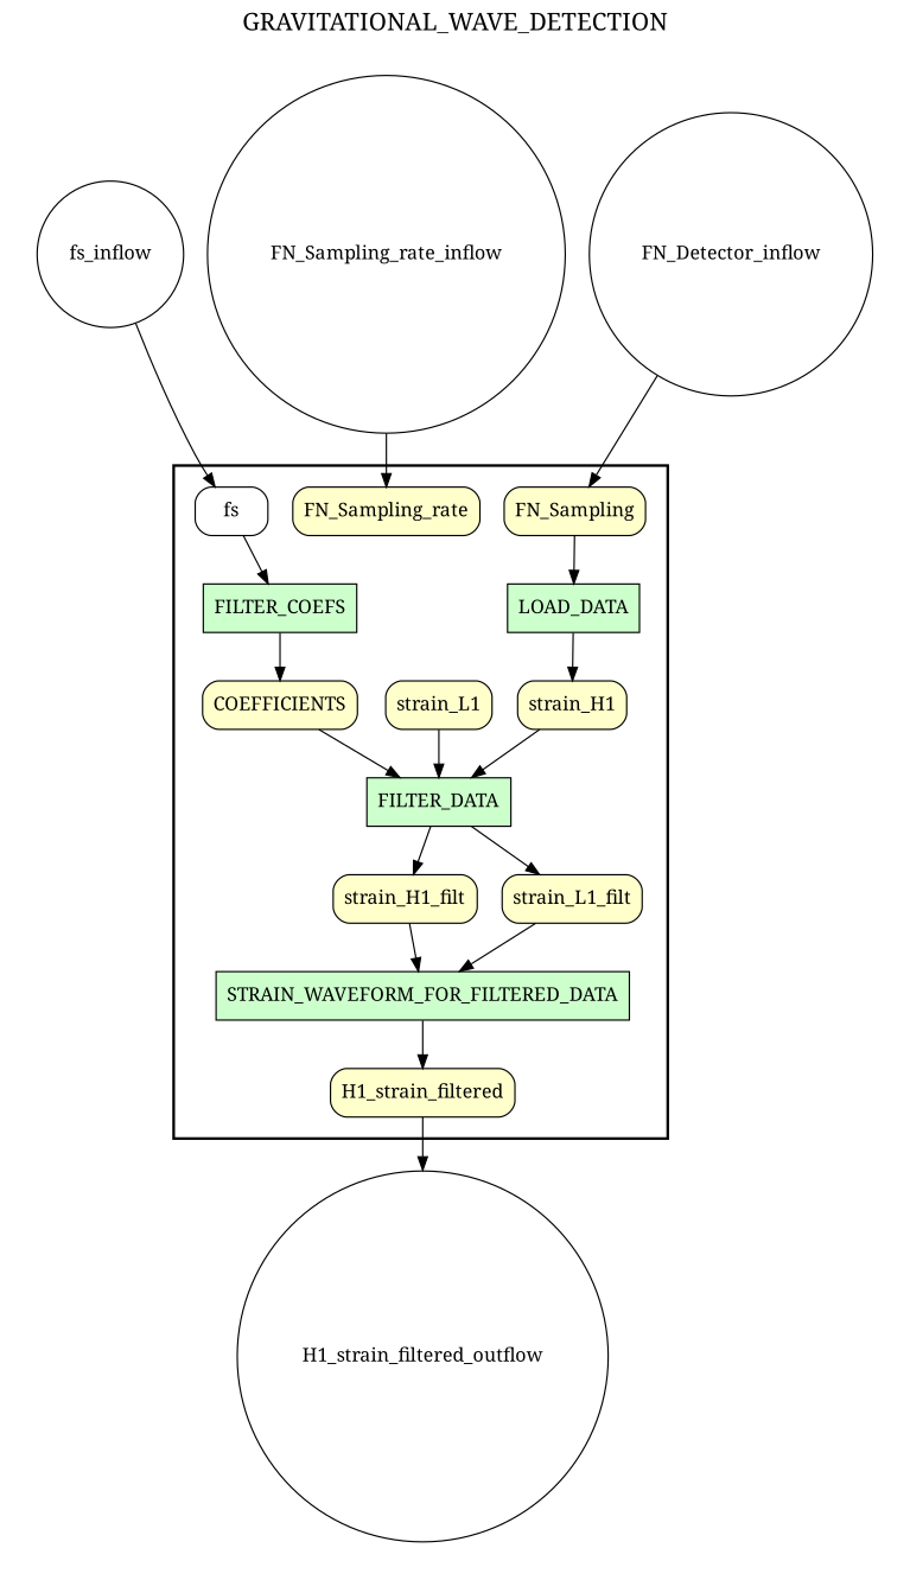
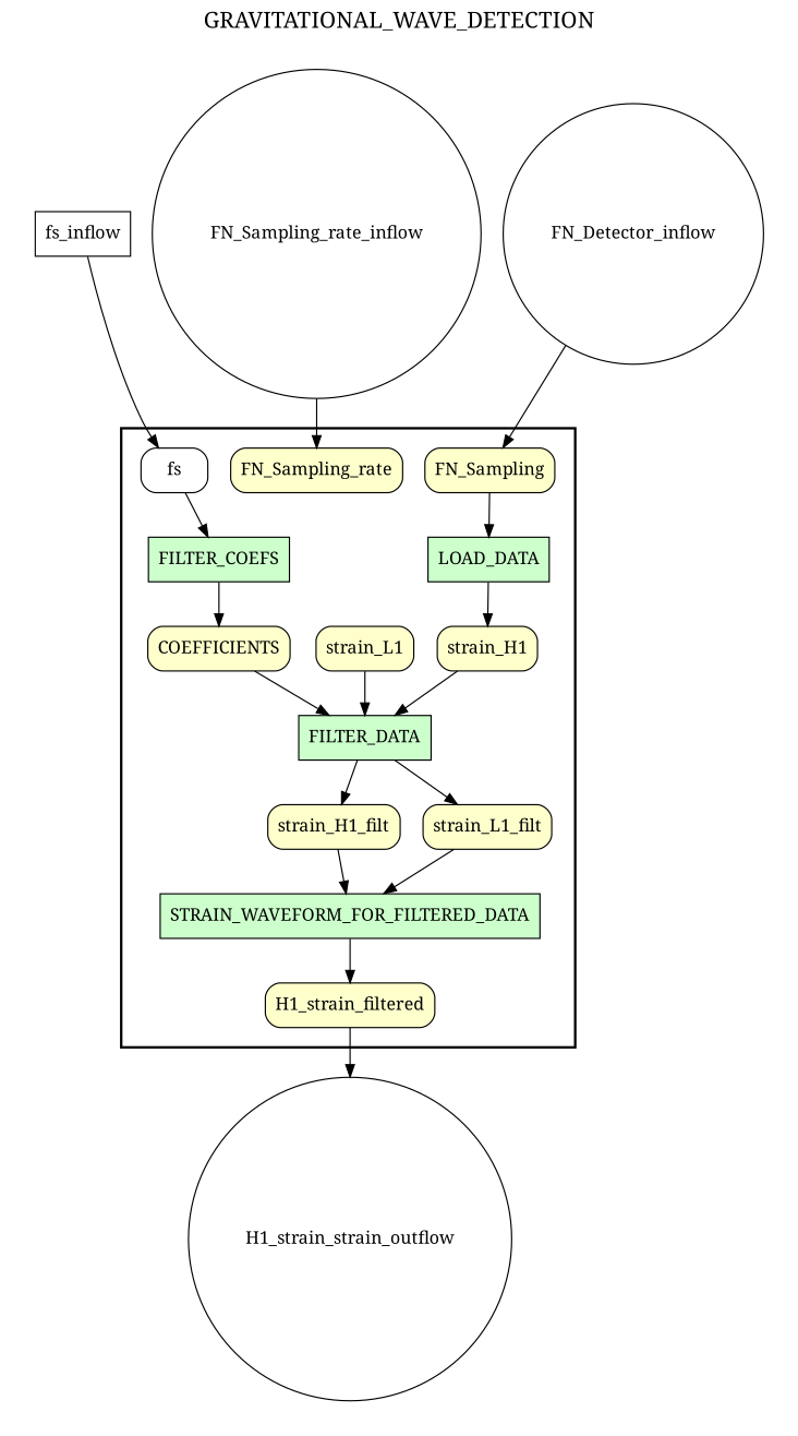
  digraph {
    fontname="Noto Serif"
    fontsize=18
    label=GRAVITATIONAL_WAVE_DETECTION
    labelloc=t
    rankdir=TB
    node [fillcolor="#FFFFCC" fontname="Noto Serif" peripheries=1 shape=box style="rounded,filled"]
    edge [fontname="Noto Serif"]
    FILTER_DATA [fillcolor="#CCFFCC" style=filled]
    FILTER_COEFS [fillcolor="#CCFFCC" style=filled]
    LOAD_DATA [fillcolor="#CCFFCC" style=filled]
    STRAIN_WAVEFORM_FOR_FILTERED_DATA [fillcolor="#CCFFCC" style=filled]
    n5 [label=FN_Sampling]
    FN_Sampling_rate
    strain_H1
    strain_L1
    COEFFICIENTS
    strain_H1_filt
    strain_L1_filt
    H1_strain_filtered
    fs [fillcolor="#FFFFFF"]
-   fs_inflow [fillcolor="#FFFFFF" shape=circle width=0.2 style=""]
+   fs_inflow [fillcolor="#FFFFFF" width=0.2 style=""]
    FN_Detector_inflow [fillcolor="#FFFFFF" shape=circle width=0.2 style=""]
    FN_Sampling_rate_inflow [fillcolor="#FFFFFF" shape=circle width=0.2 style=""]
-   H1_strain_filtered_outflow [fillcolor="#FFFFFF" shape=circle width=0.2 style=""]
+   H1_strain_filtered_outflow [fillcolor="#FFFFFF" shape=circle width=0.2 label=H1_strain_strain_outflow style=""]
    subgraph cluster_1 {
      color=black
      label=""
      penwidth=2
      subgraph cluster_2 {
        color=white
        label=""
        penwidth=2
        FILTER_DATA
        FILTER_COEFS
        LOAD_DATA
        STRAIN_WAVEFORM_FOR_FILTERED_DATA
        n5
        FN_Sampling_rate
        strain_H1
        strain_L1
        COEFFICIENTS
        strain_H1_filt
        strain_L1_filt
        H1_strain_filtered
        fs
      }
    }
    subgraph cluster_3 {
      color=white
      label=""
      penwidth=2
      subgraph cluster_4 {
        color=white
        label=""
        penwidth=2
        fs_inflow
        FN_Detector_inflow
        FN_Sampling_rate_inflow
      }
    }
    subgraph cluster_5 {
      color=white
      label=""
      penwidth=2
      subgraph cluster_6 {
        color=white
        label=""
        penwidth=2
        H1_strain_filtered_outflow
      }
    }
    FILTER_DATA -> strain_H1_filt
    FILTER_DATA -> strain_L1_filt
    FILTER_COEFS -> COEFFICIENTS
    LOAD_DATA -> strain_H1
    STRAIN_WAVEFORM_FOR_FILTERED_DATA -> H1_strain_filtered
    n5 -> LOAD_DATA
    strain_H1 -> FILTER_DATA
    strain_L1 -> FILTER_DATA
    COEFFICIENTS -> FILTER_DATA
    strain_H1_filt -> STRAIN_WAVEFORM_FOR_FILTERED_DATA
    strain_L1_filt -> STRAIN_WAVEFORM_FOR_FILTERED_DATA
    H1_strain_filtered -> H1_strain_filtered_outflow
    fs -> FILTER_COEFS
    fs_inflow -> fs
    FN_Detector_inflow -> n5
    FN_Sampling_rate_inflow -> FN_Sampling_rate
  }
